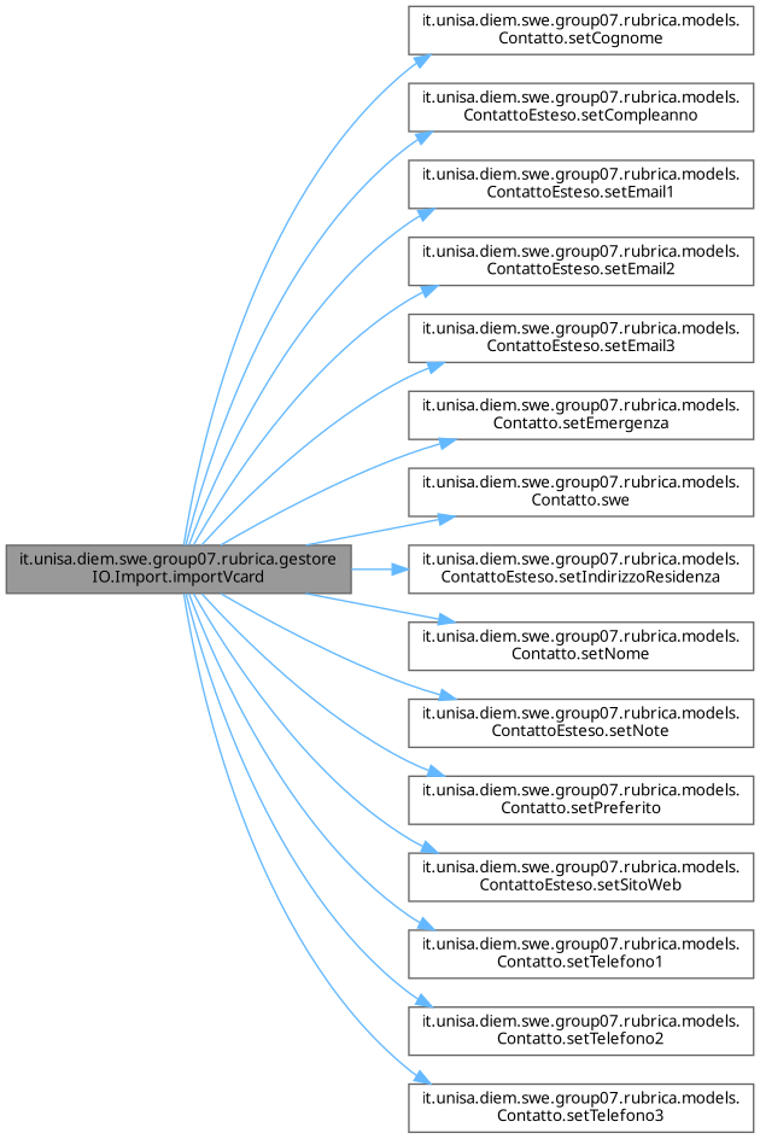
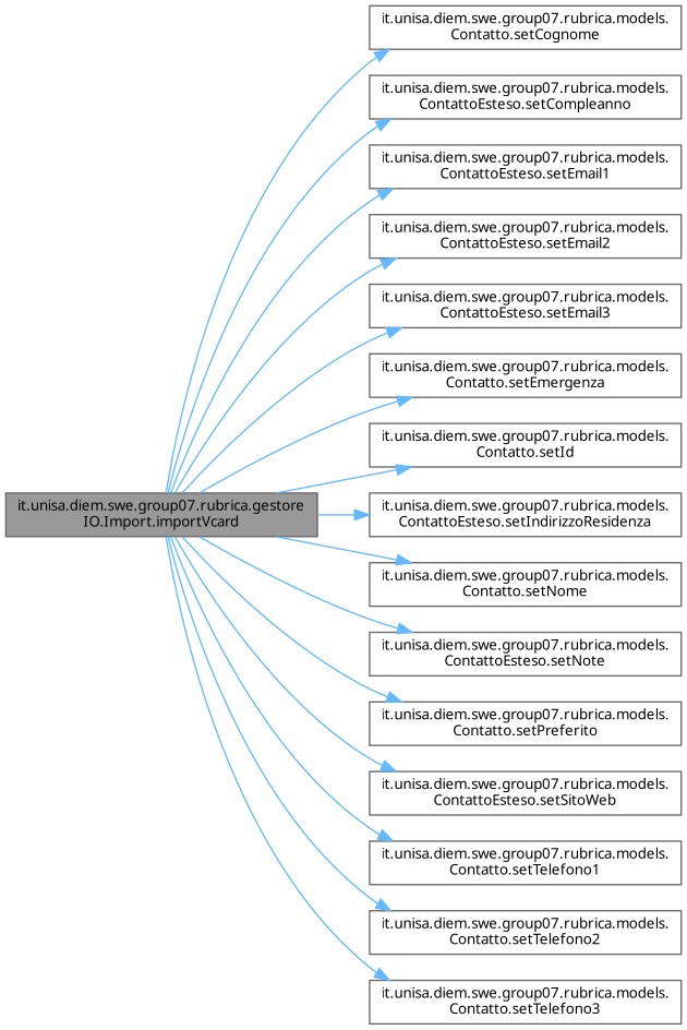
  digraph {
    rankdir=LR
    fontname="Noto Sans"
    node [color=grey40 fillcolor=white fontname="Noto Sans" fontsize=10 shape=box style=filled]
    edge [color=steelblue1 fontname="Noto Sans" fontsize=10 labelfontname=Helvetica labelfontsize=10 style=solid]
    n1 [color=gray40 fillcolor=grey60 fontcolor=black height=0.2 label="it.unisa.diem.swe.group07.rubrica.gestore\lIO.Import.importVcard" width=0.4]
    n2 [height=0.2 label="it.unisa.diem.swe.group07.rubrica.models.\lContatto.setCognome" width=0.4]
    n3 [height=0.2 label="it.unisa.diem.swe.group07.rubrica.models.\lContattoEsteso.setCompleanno" width=0.4]
    n4 [height=0.2 label="it.unisa.diem.swe.group07.rubrica.models.\lContattoEsteso.setEmail1" width=0.4]
    n5 [height=0.2 label="it.unisa.diem.swe.group07.rubrica.models.\lContattoEsteso.setEmail2" width=0.4]
    n6 [height=0.2 label="it.unisa.diem.swe.group07.rubrica.models.\lContattoEsteso.setEmail3" width=0.4]
    n7 [height=0.2 label="it.unisa.diem.swe.group07.rubrica.models.\lContatto.setEmergenza" width=0.4]
-   n8 [height=0.2 label="it.unisa.diem.swe.group07.rubrica.models.\lContatto.swe" width=0.4]
+   n8 [height=0.2 label="it.unisa.diem.swe.group07.rubrica.models.\lContatto.setId" width=0.4]
    n9 [height=0.2 label="it.unisa.diem.swe.group07.rubrica.models.\lContattoEsteso.setIndirizzoResidenza" width=0.4]
    n10 [height=0.2 label="it.unisa.diem.swe.group07.rubrica.models.\lContatto.setNome" width=0.4]
    n11 [height=0.2 label="it.unisa.diem.swe.group07.rubrica.models.\lContattoEsteso.setNote" width=0.4]
    n12 [height=0.2 label="it.unisa.diem.swe.group07.rubrica.models.\lContatto.setPreferito" width=0.4]
    n13 [height=0.2 label="it.unisa.diem.swe.group07.rubrica.models.\lContattoEsteso.setSitoWeb" width=0.4]
    n14 [height=0.2 label="it.unisa.diem.swe.group07.rubrica.models.\lContatto.setTelefono1" width=0.4]
    n15 [height=0.2 label="it.unisa.diem.swe.group07.rubrica.models.\lContatto.setTelefono2" width=0.4]
    n16 [height=0.2 label="it.unisa.diem.swe.group07.rubrica.models.\lContatto.setTelefono3" width=0.4]
    n1 -> n2
    n1 -> n3
    n1 -> n4
    n1 -> n5
    n1 -> n6
    n1 -> n7
    n1 -> n8
    n1 -> n9
    n1 -> n10
    n1 -> n11
    n1 -> n12
    n1 -> n13
    n1 -> n14
    n1 -> n15
    n1 -> n16
  }
